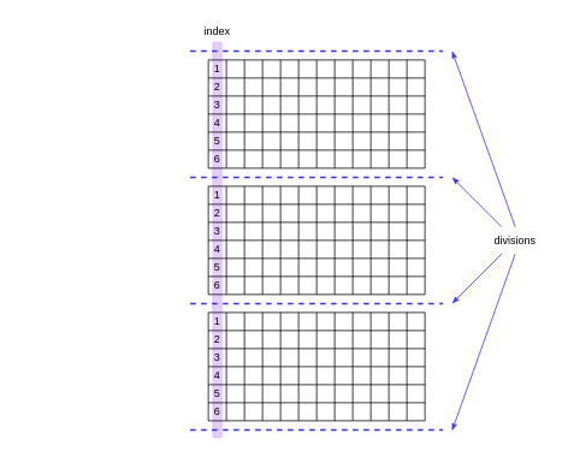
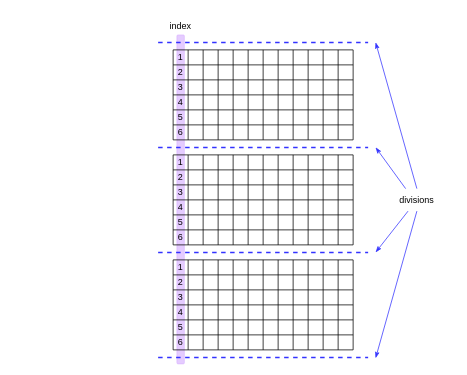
  <mxCell id="0" />
  <mxCell id="1" parent="0" />
  <mxCell id="2" value="" style="group" vertex="1" connectable="0" parent="1"><mxGeometry x="230" y="66" width="240" height="204.38" as="geometry" /></mxCell>
  <mxCell id="3" value="" style="rounded=1;whiteSpace=wrap;html=1;fillColor=#CC99FF;rotation=-90;strokeColor=#CC99FF;opacity=50;" vertex="1" parent="2"><mxGeometry x="-209.37" y="194.38" width="438.75" height="10" as="geometry" /></mxCell>
  <mxCell id="4" value="" style="endArrow=none;html=1;rounded=0;" edge="1" parent="2"><mxGeometry width="50" height="50" relative="1" as="geometry"><mxPoint as="sourcePoint" /><mxPoint x="240" as="targetPoint" /></mxGeometry></mxCell>
  <mxCell id="5" value="" style="endArrow=none;html=1;rounded=0;" edge="1" parent="2"><mxGeometry width="50" height="50" relative="1" as="geometry"><mxPoint y="20" as="sourcePoint" /><mxPoint x="240" y="20" as="targetPoint" /></mxGeometry></mxCell>
  <mxCell id="6" value="" style="endArrow=none;html=1;rounded=0;" edge="1" parent="2"><mxGeometry width="50" height="50" relative="1" as="geometry"><mxPoint y="40" as="sourcePoint" /><mxPoint x="240" y="40" as="targetPoint" /></mxGeometry></mxCell>
  <mxCell id="7" value="" style="endArrow=none;html=1;rounded=0;" edge="1" parent="2"><mxGeometry width="50" height="50" relative="1" as="geometry"><mxPoint y="80" as="sourcePoint" /><mxPoint x="240" y="80" as="targetPoint" /></mxGeometry></mxCell>
  <mxCell id="8" value="" style="endArrow=none;html=1;rounded=0;" edge="1" parent="2"><mxGeometry width="50" height="50" relative="1" as="geometry"><mxPoint y="120" as="sourcePoint" /><mxPoint x="240" y="120" as="targetPoint" /></mxGeometry></mxCell>
  <mxCell id="9" value="" style="endArrow=none;html=1;rounded=0;" edge="1" parent="2"><mxGeometry width="50" height="50" relative="1" as="geometry"><mxPoint y="100" as="sourcePoint" /><mxPoint x="240" y="100" as="targetPoint" /></mxGeometry></mxCell>
  <mxCell id="10" value="" style="endArrow=none;html=1;rounded=0;" edge="1" parent="2"><mxGeometry width="50" height="50" relative="1" as="geometry"><mxPoint y="60" as="sourcePoint" /><mxPoint x="240" y="60" as="targetPoint" /></mxGeometry></mxCell>
  <mxCell id="11" value="" style="endArrow=none;html=1;rounded=0;" edge="1" parent="2"><mxGeometry width="50" height="50" relative="1" as="geometry"><mxPoint y="120" as="sourcePoint" /><mxPoint as="targetPoint" /></mxGeometry></mxCell>
  <mxCell id="12" value="" style="endArrow=none;html=1;rounded=0;" edge="1" parent="2"><mxGeometry width="50" height="50" relative="1" as="geometry"><mxPoint x="140" y="120" as="sourcePoint" /><mxPoint x="140" as="targetPoint" /></mxGeometry></mxCell>
  <mxCell id="13" value="" style="endArrow=none;html=1;rounded=0;" edge="1" parent="2"><mxGeometry width="50" height="50" relative="1" as="geometry"><mxPoint x="160" y="120" as="sourcePoint" /><mxPoint x="160" as="targetPoint" /></mxGeometry></mxCell>
  <mxCell id="14" value="" style="endArrow=none;html=1;rounded=0;" edge="1" parent="2"><mxGeometry width="50" height="50" relative="1" as="geometry"><mxPoint x="180" y="120" as="sourcePoint" /><mxPoint x="180" as="targetPoint" /></mxGeometry></mxCell>
  <mxCell id="15" value="" style="endArrow=none;html=1;rounded=0;" edge="1" parent="2"><mxGeometry width="50" height="50" relative="1" as="geometry"><mxPoint x="200" y="120" as="sourcePoint" /><mxPoint x="200" as="targetPoint" /></mxGeometry></mxCell>
  <mxCell id="16" value="" style="endArrow=none;html=1;rounded=0;" edge="1" parent="2"><mxGeometry width="50" height="50" relative="1" as="geometry"><mxPoint x="220" y="120" as="sourcePoint" /><mxPoint x="220" as="targetPoint" /></mxGeometry></mxCell>
  <mxCell id="17" value="" style="endArrow=none;html=1;rounded=0;" edge="1" parent="2"><mxGeometry width="50" height="50" relative="1" as="geometry"><mxPoint x="240" y="120" as="sourcePoint" /><mxPoint x="240" as="targetPoint" /></mxGeometry></mxCell>
  <mxCell id="18" value="" style="endArrow=none;html=1;rounded=0;" edge="1" parent="2"><mxGeometry width="50" height="50" relative="1" as="geometry"><mxPoint x="120" y="120" as="sourcePoint" /><mxPoint x="120" as="targetPoint" /></mxGeometry></mxCell>
  <mxCell id="19" value="" style="endArrow=none;html=1;rounded=0;" edge="1" parent="2"><mxGeometry width="50" height="50" relative="1" as="geometry"><mxPoint x="100" y="120" as="sourcePoint" /><mxPoint x="100" as="targetPoint" /></mxGeometry></mxCell>
  <mxCell id="20" value="" style="endArrow=none;html=1;rounded=0;" edge="1" parent="2"><mxGeometry width="50" height="50" relative="1" as="geometry"><mxPoint x="80" y="120" as="sourcePoint" /><mxPoint x="80" as="targetPoint" /></mxGeometry></mxCell>
  <mxCell id="21" value="" style="endArrow=none;html=1;rounded=0;" edge="1" parent="2"><mxGeometry width="50" height="50" relative="1" as="geometry"><mxPoint x="60" y="120" as="sourcePoint" /><mxPoint x="60" as="targetPoint" /></mxGeometry></mxCell>
  <mxCell id="22" value="" style="endArrow=none;html=1;rounded=0;" edge="1" parent="2"><mxGeometry width="50" height="50" relative="1" as="geometry"><mxPoint x="40" y="120" as="sourcePoint" /><mxPoint x="40" as="targetPoint" /></mxGeometry></mxCell>
  <mxCell id="23" value="" style="endArrow=none;html=1;rounded=0;" edge="1" parent="2"><mxGeometry width="50" height="50" relative="1" as="geometry"><mxPoint x="20" y="120" as="sourcePoint" /><mxPoint x="20" as="targetPoint" /></mxGeometry></mxCell>
  <mxCell id="24" value="1" style="text;html=1;align=center;verticalAlign=middle;whiteSpace=wrap;rounded=0;" vertex="1" parent="2"><mxGeometry width="20" height="20" as="geometry" /></mxCell>
  <mxCell id="25" value="2" style="text;html=1;align=center;verticalAlign=middle;whiteSpace=wrap;rounded=0;" vertex="1" parent="2"><mxGeometry y="20" width="20" height="20" as="geometry" /></mxCell>
  <mxCell id="26" value="3" style="text;html=1;align=center;verticalAlign=middle;whiteSpace=wrap;rounded=0;" vertex="1" parent="2"><mxGeometry y="40" width="20" height="20" as="geometry" /></mxCell>
  <mxCell id="27" value="4" style="text;html=1;align=center;verticalAlign=middle;whiteSpace=wrap;rounded=0;" vertex="1" parent="2"><mxGeometry y="60" width="20" height="20" as="geometry" /></mxCell>
  <mxCell id="28" value="5" style="text;html=1;align=center;verticalAlign=middle;whiteSpace=wrap;rounded=0;" vertex="1" parent="2"><mxGeometry y="80" width="20" height="20" as="geometry" /></mxCell>
  <mxCell id="29" value="6" style="text;html=1;align=center;verticalAlign=middle;whiteSpace=wrap;rounded=0;" vertex="1" parent="2"><mxGeometry y="100" width="20" height="20" as="geometry" /></mxCell>
  <mxCell id="30" value="" style="group" vertex="1" connectable="0" parent="1"><mxGeometry x="230" y="206" width="240" height="120" as="geometry" /></mxCell>
  <mxCell id="31" value="" style="endArrow=none;html=1;rounded=0;" edge="1" parent="30"><mxGeometry width="50" height="50" relative="1" as="geometry"><mxPoint as="sourcePoint" /><mxPoint x="240" as="targetPoint" /></mxGeometry></mxCell>
  <mxCell id="32" value="" style="endArrow=none;html=1;rounded=0;" edge="1" parent="30"><mxGeometry width="50" height="50" relative="1" as="geometry"><mxPoint y="20" as="sourcePoint" /><mxPoint x="240" y="20" as="targetPoint" /></mxGeometry></mxCell>
  <mxCell id="33" value="" style="endArrow=none;html=1;rounded=0;" edge="1" parent="30"><mxGeometry width="50" height="50" relative="1" as="geometry"><mxPoint y="40" as="sourcePoint" /><mxPoint x="240" y="40" as="targetPoint" /></mxGeometry></mxCell>
  <mxCell id="34" value="" style="endArrow=none;html=1;rounded=0;" edge="1" parent="30"><mxGeometry width="50" height="50" relative="1" as="geometry"><mxPoint y="80" as="sourcePoint" /><mxPoint x="240" y="80" as="targetPoint" /></mxGeometry></mxCell>
  <mxCell id="35" value="" style="endArrow=none;html=1;rounded=0;" edge="1" parent="30"><mxGeometry width="50" height="50" relative="1" as="geometry"><mxPoint y="120" as="sourcePoint" /><mxPoint x="240" y="120" as="targetPoint" /></mxGeometry></mxCell>
  <mxCell id="36" value="" style="endArrow=none;html=1;rounded=0;" edge="1" parent="30"><mxGeometry width="50" height="50" relative="1" as="geometry"><mxPoint y="100" as="sourcePoint" /><mxPoint x="240" y="100" as="targetPoint" /></mxGeometry></mxCell>
  <mxCell id="37" value="" style="endArrow=none;html=1;rounded=0;" edge="1" parent="30"><mxGeometry width="50" height="50" relative="1" as="geometry"><mxPoint y="60" as="sourcePoint" /><mxPoint x="240" y="60" as="targetPoint" /></mxGeometry></mxCell>
  <mxCell id="38" value="" style="endArrow=none;html=1;rounded=0;" edge="1" parent="30"><mxGeometry width="50" height="50" relative="1" as="geometry"><mxPoint y="120" as="sourcePoint" /><mxPoint as="targetPoint" /></mxGeometry></mxCell>
  <mxCell id="39" value="" style="endArrow=none;html=1;rounded=0;" edge="1" parent="30"><mxGeometry width="50" height="50" relative="1" as="geometry"><mxPoint x="140" y="120" as="sourcePoint" /><mxPoint x="140" as="targetPoint" /></mxGeometry></mxCell>
  <mxCell id="40" value="" style="endArrow=none;html=1;rounded=0;" edge="1" parent="30"><mxGeometry width="50" height="50" relative="1" as="geometry"><mxPoint x="160" y="120" as="sourcePoint" /><mxPoint x="160" as="targetPoint" /></mxGeometry></mxCell>
  <mxCell id="41" value="" style="endArrow=none;html=1;rounded=0;" edge="1" parent="30"><mxGeometry width="50" height="50" relative="1" as="geometry"><mxPoint x="180" y="120" as="sourcePoint" /><mxPoint x="180" as="targetPoint" /></mxGeometry></mxCell>
  <mxCell id="42" value="" style="endArrow=none;html=1;rounded=0;" edge="1" parent="30"><mxGeometry width="50" height="50" relative="1" as="geometry"><mxPoint x="200" y="120" as="sourcePoint" /><mxPoint x="200" as="targetPoint" /></mxGeometry></mxCell>
  <mxCell id="43" value="" style="endArrow=none;html=1;rounded=0;" edge="1" parent="30"><mxGeometry width="50" height="50" relative="1" as="geometry"><mxPoint x="220" y="120" as="sourcePoint" /><mxPoint x="220" as="targetPoint" /></mxGeometry></mxCell>
  <mxCell id="44" value="" style="endArrow=none;html=1;rounded=0;" edge="1" parent="30"><mxGeometry width="50" height="50" relative="1" as="geometry"><mxPoint x="240" y="120" as="sourcePoint" /><mxPoint x="240" as="targetPoint" /></mxGeometry></mxCell>
  <mxCell id="45" value="" style="endArrow=none;html=1;rounded=0;" edge="1" parent="30"><mxGeometry width="50" height="50" relative="1" as="geometry"><mxPoint x="120" y="120" as="sourcePoint" /><mxPoint x="120" as="targetPoint" /></mxGeometry></mxCell>
  <mxCell id="46" value="" style="endArrow=none;html=1;rounded=0;" edge="1" parent="30"><mxGeometry width="50" height="50" relative="1" as="geometry"><mxPoint x="100" y="120" as="sourcePoint" /><mxPoint x="100" as="targetPoint" /></mxGeometry></mxCell>
  <mxCell id="47" value="" style="endArrow=none;html=1;rounded=0;" edge="1" parent="30"><mxGeometry width="50" height="50" relative="1" as="geometry"><mxPoint x="80" y="120" as="sourcePoint" /><mxPoint x="80" as="targetPoint" /></mxGeometry></mxCell>
  <mxCell id="48" value="" style="endArrow=none;html=1;rounded=0;" edge="1" parent="30"><mxGeometry width="50" height="50" relative="1" as="geometry"><mxPoint x="60" y="120" as="sourcePoint" /><mxPoint x="60" as="targetPoint" /></mxGeometry></mxCell>
  <mxCell id="49" value="" style="endArrow=none;html=1;rounded=0;" edge="1" parent="30"><mxGeometry width="50" height="50" relative="1" as="geometry"><mxPoint x="40" y="120" as="sourcePoint" /><mxPoint x="40" as="targetPoint" /></mxGeometry></mxCell>
  <mxCell id="50" value="" style="endArrow=none;html=1;rounded=0;" edge="1" parent="30"><mxGeometry width="50" height="50" relative="1" as="geometry"><mxPoint x="20" y="120" as="sourcePoint" /><mxPoint x="20" as="targetPoint" /></mxGeometry></mxCell>
  <mxCell id="51" value="1" style="text;html=1;align=center;verticalAlign=middle;whiteSpace=wrap;rounded=0;" vertex="1" parent="30"><mxGeometry width="20" height="20" as="geometry" /></mxCell>
  <mxCell id="52" value="2" style="text;html=1;align=center;verticalAlign=middle;whiteSpace=wrap;rounded=0;" vertex="1" parent="30"><mxGeometry y="20" width="20" height="20" as="geometry" /></mxCell>
  <mxCell id="53" value="3" style="text;html=1;align=center;verticalAlign=middle;whiteSpace=wrap;rounded=0;" vertex="1" parent="30"><mxGeometry y="40" width="20" height="20" as="geometry" /></mxCell>
  <mxCell id="54" value="4" style="text;html=1;align=center;verticalAlign=middle;whiteSpace=wrap;rounded=0;" vertex="1" parent="30"><mxGeometry y="60" width="20" height="20" as="geometry" /></mxCell>
  <mxCell id="55" value="5" style="text;html=1;align=center;verticalAlign=middle;whiteSpace=wrap;rounded=0;" vertex="1" parent="30"><mxGeometry y="80" width="20" height="20" as="geometry" /></mxCell>
  <mxCell id="56" value="6" style="text;html=1;align=center;verticalAlign=middle;whiteSpace=wrap;rounded=0;" vertex="1" parent="30"><mxGeometry y="100" width="20" height="20" as="geometry" /></mxCell>
  <mxCell id="57" value="" style="group" vertex="1" connectable="0" parent="1"><mxGeometry x="230" y="346" width="240" height="120" as="geometry" /></mxCell>
  <mxCell id="58" value="" style="endArrow=none;html=1;rounded=0;" edge="1" parent="57"><mxGeometry width="50" height="50" relative="1" as="geometry"><mxPoint as="sourcePoint" /><mxPoint x="240" as="targetPoint" /></mxGeometry></mxCell>
  <mxCell id="59" value="" style="endArrow=none;html=1;rounded=0;" edge="1" parent="57"><mxGeometry width="50" height="50" relative="1" as="geometry"><mxPoint y="20" as="sourcePoint" /><mxPoint x="240" y="20" as="targetPoint" /></mxGeometry></mxCell>
  <mxCell id="60" value="" style="endArrow=none;html=1;rounded=0;" edge="1" parent="57"><mxGeometry width="50" height="50" relative="1" as="geometry"><mxPoint y="40" as="sourcePoint" /><mxPoint x="240" y="40" as="targetPoint" /></mxGeometry></mxCell>
  <mxCell id="61" value="" style="endArrow=none;html=1;rounded=0;" edge="1" parent="57"><mxGeometry width="50" height="50" relative="1" as="geometry"><mxPoint y="80" as="sourcePoint" /><mxPoint x="240" y="80" as="targetPoint" /></mxGeometry></mxCell>
  <mxCell id="62" value="" style="endArrow=none;html=1;rounded=0;" edge="1" parent="57"><mxGeometry width="50" height="50" relative="1" as="geometry"><mxPoint y="120" as="sourcePoint" /><mxPoint x="240" y="120" as="targetPoint" /></mxGeometry></mxCell>
  <mxCell id="63" value="" style="endArrow=none;html=1;rounded=0;" edge="1" parent="57"><mxGeometry width="50" height="50" relative="1" as="geometry"><mxPoint y="100" as="sourcePoint" /><mxPoint x="240" y="100" as="targetPoint" /></mxGeometry></mxCell>
  <mxCell id="64" value="" style="endArrow=none;html=1;rounded=0;" edge="1" parent="57"><mxGeometry width="50" height="50" relative="1" as="geometry"><mxPoint y="60" as="sourcePoint" /><mxPoint x="240" y="60" as="targetPoint" /></mxGeometry></mxCell>
  <mxCell id="65" value="" style="endArrow=none;html=1;rounded=0;" edge="1" parent="57"><mxGeometry width="50" height="50" relative="1" as="geometry"><mxPoint y="120" as="sourcePoint" /><mxPoint as="targetPoint" /></mxGeometry></mxCell>
  <mxCell id="66" value="" style="endArrow=none;html=1;rounded=0;" edge="1" parent="57"><mxGeometry width="50" height="50" relative="1" as="geometry"><mxPoint x="140" y="120" as="sourcePoint" /><mxPoint x="140" as="targetPoint" /></mxGeometry></mxCell>
  <mxCell id="67" value="" style="endArrow=none;html=1;rounded=0;" edge="1" parent="57"><mxGeometry width="50" height="50" relative="1" as="geometry"><mxPoint x="160" y="120" as="sourcePoint" /><mxPoint x="160" as="targetPoint" /></mxGeometry></mxCell>
  <mxCell id="68" value="" style="endArrow=none;html=1;rounded=0;" edge="1" parent="57"><mxGeometry width="50" height="50" relative="1" as="geometry"><mxPoint x="180" y="120" as="sourcePoint" /><mxPoint x="180" as="targetPoint" /></mxGeometry></mxCell>
  <mxCell id="69" value="" style="endArrow=none;html=1;rounded=0;" edge="1" parent="57"><mxGeometry width="50" height="50" relative="1" as="geometry"><mxPoint x="200" y="120" as="sourcePoint" /><mxPoint x="200" as="targetPoint" /></mxGeometry></mxCell>
  <mxCell id="70" value="" style="endArrow=none;html=1;rounded=0;" edge="1" parent="57"><mxGeometry width="50" height="50" relative="1" as="geometry"><mxPoint x="220" y="120" as="sourcePoint" /><mxPoint x="220" as="targetPoint" /></mxGeometry></mxCell>
  <mxCell id="71" value="" style="endArrow=none;html=1;rounded=0;" edge="1" parent="57"><mxGeometry width="50" height="50" relative="1" as="geometry"><mxPoint x="240" y="120" as="sourcePoint" /><mxPoint x="240" as="targetPoint" /></mxGeometry></mxCell>
  <mxCell id="72" value="" style="endArrow=none;html=1;rounded=0;" edge="1" parent="57"><mxGeometry width="50" height="50" relative="1" as="geometry"><mxPoint x="120" y="120" as="sourcePoint" /><mxPoint x="120" as="targetPoint" /></mxGeometry></mxCell>
  <mxCell id="73" value="" style="endArrow=none;html=1;rounded=0;" edge="1" parent="57"><mxGeometry width="50" height="50" relative="1" as="geometry"><mxPoint x="100" y="120" as="sourcePoint" /><mxPoint x="100" as="targetPoint" /></mxGeometry></mxCell>
  <mxCell id="74" value="" style="endArrow=none;html=1;rounded=0;" edge="1" parent="57"><mxGeometry width="50" height="50" relative="1" as="geometry"><mxPoint x="80" y="120" as="sourcePoint" /><mxPoint x="80" as="targetPoint" /></mxGeometry></mxCell>
  <mxCell id="75" value="" style="endArrow=none;html=1;rounded=0;" edge="1" parent="57"><mxGeometry width="50" height="50" relative="1" as="geometry"><mxPoint x="60" y="120" as="sourcePoint" /><mxPoint x="60" as="targetPoint" /></mxGeometry></mxCell>
  <mxCell id="76" value="" style="endArrow=none;html=1;rounded=0;" edge="1" parent="57"><mxGeometry width="50" height="50" relative="1" as="geometry"><mxPoint x="40" y="120" as="sourcePoint" /><mxPoint x="40" as="targetPoint" /></mxGeometry></mxCell>
  <mxCell id="77" value="" style="endArrow=none;html=1;rounded=0;" edge="1" parent="57"><mxGeometry width="50" height="50" relative="1" as="geometry"><mxPoint x="20" y="120" as="sourcePoint" /><mxPoint x="20" as="targetPoint" /></mxGeometry></mxCell>
  <mxCell id="78" value="1" style="text;html=1;align=center;verticalAlign=middle;whiteSpace=wrap;rounded=0;" vertex="1" parent="57"><mxGeometry width="20" height="20" as="geometry" /></mxCell>
  <mxCell id="79" value="2" style="text;html=1;align=center;verticalAlign=middle;whiteSpace=wrap;rounded=0;" vertex="1" parent="57"><mxGeometry y="20" width="20" height="20" as="geometry" /></mxCell>
  <mxCell id="80" value="3" style="text;html=1;align=center;verticalAlign=middle;whiteSpace=wrap;rounded=0;" vertex="1" parent="57"><mxGeometry y="40" width="20" height="20" as="geometry" /></mxCell>
  <mxCell id="81" value="4" style="text;html=1;align=center;verticalAlign=middle;whiteSpace=wrap;rounded=0;" vertex="1" parent="57"><mxGeometry y="60" width="20" height="20" as="geometry" /></mxCell>
  <mxCell id="82" value="5" style="text;html=1;align=center;verticalAlign=middle;whiteSpace=wrap;rounded=0;" vertex="1" parent="57"><mxGeometry y="80" width="20" height="20" as="geometry" /></mxCell>
  <mxCell id="83" value="6" style="text;html=1;align=center;verticalAlign=middle;whiteSpace=wrap;rounded=0;" vertex="1" parent="57"><mxGeometry y="100" width="20" height="20" as="geometry" /></mxCell>
  <mxCell id="84" value="" style="endArrow=none;dashed=1;html=1;strokeWidth=2;rounded=0;strokeColor=#3333FF;" edge="1" parent="1"><mxGeometry width="50" height="50" relative="1" as="geometry"><mxPoint x="210" y="56" as="sourcePoint" /><mxPoint x="490" y="56" as="targetPoint" /></mxGeometry></mxCell>
  <mxCell id="85" value="" style="endArrow=none;dashed=1;html=1;strokeWidth=2;rounded=0;strokeColor=#3333FF;" edge="1" parent="1"><mxGeometry width="50" height="50" relative="1" as="geometry"><mxPoint x="210" y="476" as="sourcePoint" /><mxPoint x="490" y="476" as="targetPoint" /></mxGeometry></mxCell>
  <mxCell id="86" value="" style="endArrow=none;dashed=1;html=1;strokeWidth=2;rounded=0;strokeColor=#3333FF;" edge="1" parent="1"><mxGeometry width="50" height="50" relative="1" as="geometry"><mxPoint x="210" y="336" as="sourcePoint" /><mxPoint x="490" y="336" as="targetPoint" /></mxGeometry></mxCell>
  <mxCell id="87" value="" style="endArrow=none;dashed=1;html=1;strokeWidth=2;rounded=0;strokeColor=#3333FF;" edge="1" parent="1"><mxGeometry width="50" height="50" relative="1" as="geometry"><mxPoint x="210" y="196" as="sourcePoint" /><mxPoint x="490" y="196" as="targetPoint" /></mxGeometry></mxCell>
  <mxCell id="88" value="index" style="text;html=1;align=center;verticalAlign=middle;whiteSpace=wrap;rounded=0;" vertex="1" parent="1"><mxGeometry x="210" y="20" width="60" height="30" as="geometry" /></mxCell>
- <mxCell id="89" value="divisions" style="text;html=1;align=center;verticalAlign=middle;whiteSpace=wrap;rounded=0;" vertex="1" parent="1"><mxGeometry x="540" y="251" width="60" height="30" as="geometry" /></mxCell>
+ <mxCell id="89" value="divisions" style="text;html=1;align=center;verticalAlign=middle;whiteSpace=wrap;rounded=0;" vertex="1" parent="1"><mxGeometry x="525" y="251" width="60" height="30" as="geometry" /></mxCell>
  <mxCell id="90" value="" style="endArrow=classicThin;html=1;rounded=0;exitX=0.5;exitY=0;exitDx=0;exitDy=0;endFill=1;strokeColor=#3333FF;" edge="1" parent="1" source="89"><mxGeometry width="50" height="50" relative="1" as="geometry"><mxPoint x="380" y="246" as="sourcePoint" /><mxPoint x="500" y="56" as="targetPoint" /></mxGeometry></mxCell>
  <mxCell id="91" value="" style="endArrow=classicThin;html=1;rounded=0;exitX=0.25;exitY=0;exitDx=0;exitDy=0;endFill=1;strokeColor=#3333FF;" edge="1" parent="1" source="89"><mxGeometry width="50" height="50" relative="1" as="geometry"><mxPoint x="580" y="261" as="sourcePoint" /><mxPoint x="500" y="196" as="targetPoint" /></mxGeometry></mxCell>
  <mxCell id="92" value="" style="endArrow=classicThin;html=1;rounded=0;endFill=1;strokeColor=#3333FF;" edge="1" parent="1" source="89"><mxGeometry width="50" height="50" relative="1" as="geometry"><mxPoint x="565" y="261" as="sourcePoint" /><mxPoint x="500" y="336" as="targetPoint" /></mxGeometry></mxCell>
  <mxCell id="93" value="" style="endArrow=classicThin;html=1;rounded=0;exitX=0.5;exitY=1;exitDx=0;exitDy=0;endFill=1;strokeColor=#3333FF;" edge="1" parent="1" source="89"><mxGeometry width="50" height="50" relative="1" as="geometry"><mxPoint x="575" y="271" as="sourcePoint" /><mxPoint x="500" y="477.026" as="targetPoint" /></mxGeometry></mxCell>
